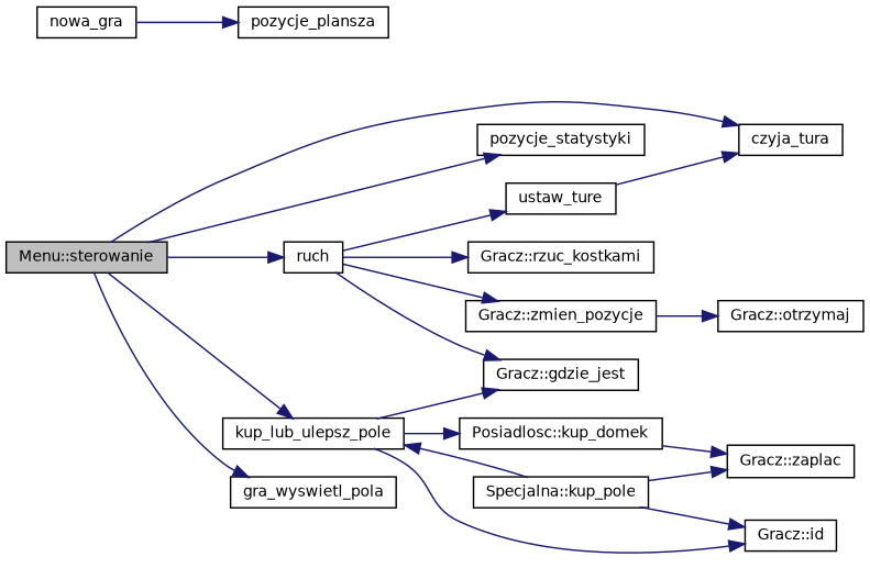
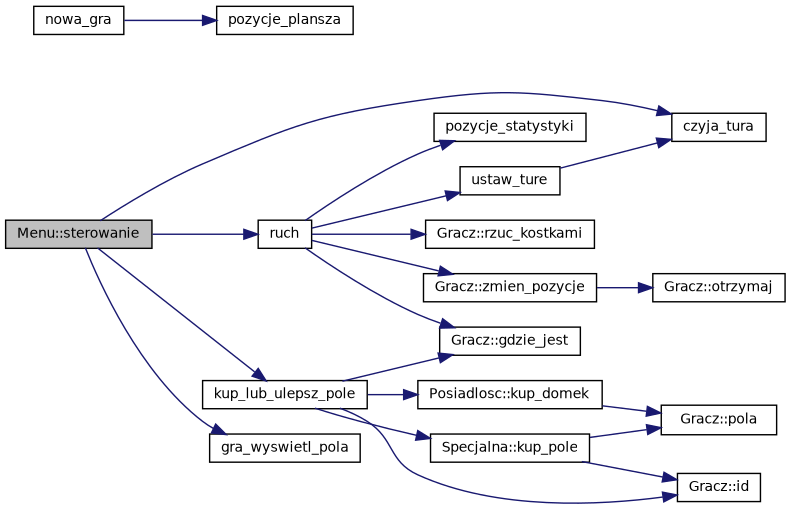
  digraph {
    rankdir=LR
    node [color=black fillcolor=white fontname=Helvetica fontsize=10 shape=record style=filled]
    edge [color=midnightblue fontname=Helvetica fontsize=10 labelfontname=Helvetica labelfontsize=10 style=solid]
    n1 [fillcolor=grey75 fontcolor=black height=0.2 label="Menu::sterowanie" width=0.4]
    n2 [height=0.2 label=czyja_tura width=0.4]
    n3 [height=0.2 label=gra_wyswietl_pola width=0.4]
    n4 [height=0.2 label=kup_lub_ulepsz_pole width=0.4]
    n5 [height=0.2 label=ruch width=0.4]
    n6 [height=0.2 label=pozycje_statystyki width=0.4]
    n7 [height=0.2 label="Gracz::gdzie_jest" width=0.4]
    n8 [height=0.2 label="Gracz::id" width=0.4]
    n9 [height=0.2 label="Posiadlosc::kup_domek" width=0.4]
    n10 [height=0.2 label="Specjalna::kup_pole" width=0.4]
    n11 [height=0.2 label=nowa_gra width=0.4]
    n12 [height=0.2 label=pozycje_plansza width=0.4]
    n13 [height=0.2 label=ustaw_ture width=0.4]
    n14 [height=0.2 label="Gracz::rzuc_kostkami" width=0.4]
    n15 [height=0.2 label="Gracz::zmien_pozycje" width=0.4]
-   n16 [height=0.2 label="Gracz::zaplac" width=0.4]
+   n16 [height=0.2 label="Gracz::pola" width=0.4]
    n17 [height=0.2 label="Gracz::otrzymaj" width=0.4]
    n1 -> n2
    n1 -> n3
    n1 -> n4
    n1 -> n5
-   n1 -> n6
+   n5 -> n6
    n4 -> n7
    n4 -> n8
    n4 -> n9
-   n10 -> n4
+   n4 -> n10
    n5 -> n7
    n5 -> n13
    n5 -> n14
    n5 -> n15
    n9 -> n16
    n10 -> n8
    n10 -> n16
    n11 -> n12
    n13 -> n2
    n15 -> n17
  }
